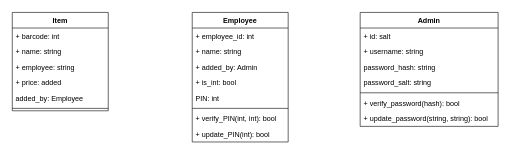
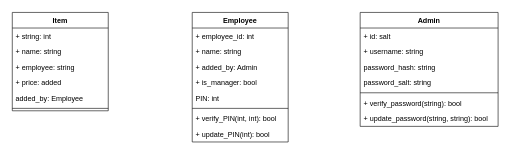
  <mxCell id="0" />
  <mxCell id="1" parent="0" />
  <mxCell id="2" value="Admin" style="swimlane;fontStyle=1;align=center;verticalAlign=top;childLayout=stackLayout;horizontal=1;startSize=26;horizontalStack=0;resizeParent=1;resizeParentMax=0;resizeLast=0;collapsible=1;marginBottom=0;" vertex="1" parent="1"><mxGeometry x="600" y="20" width="230" height="190" as="geometry" /></mxCell>
  <mxCell id="3" value="+ id: salt" style="text;strokeColor=none;fillColor=none;align=left;verticalAlign=top;spacingLeft=4;spacingRight=4;overflow=hidden;rotatable=0;points=[[0,0.5],[1,0.5]];portConstraint=eastwest;" vertex="1" parent="2"><mxGeometry y="26" width="230" height="26" as="geometry" /></mxCell>
  <mxCell id="4" value="+ username: string" style="text;strokeColor=none;fillColor=none;align=left;verticalAlign=top;spacingLeft=4;spacingRight=4;overflow=hidden;rotatable=0;points=[[0,0.5],[1,0.5]];portConstraint=eastwest;" vertex="1" parent="2"><mxGeometry y="52" width="230" height="26" as="geometry" /></mxCell>
  <mxCell id="5" value="password_hash: string" style="text;strokeColor=none;fillColor=none;align=left;verticalAlign=top;spacingLeft=4;spacingRight=4;overflow=hidden;rotatable=0;points=[[0,0.5],[1,0.5]];portConstraint=eastwest;" vertex="1" parent="2"><mxGeometry y="78" width="230" height="26" as="geometry" /></mxCell>
  <mxCell id="6" value="password_salt: string" style="text;strokeColor=none;fillColor=none;align=left;verticalAlign=top;spacingLeft=4;spacingRight=4;overflow=hidden;rotatable=0;points=[[0,0.5],[1,0.5]];portConstraint=eastwest;" vertex="1" parent="2"><mxGeometry y="104" width="230" height="26" as="geometry" /></mxCell>
  <mxCell id="7" value="" style="line;strokeWidth=1;fillColor=none;align=left;verticalAlign=middle;spacingTop=-1;spacingLeft=3;spacingRight=3;rotatable=0;labelPosition=right;points=[];portConstraint=eastwest;" vertex="1" parent="2"><mxGeometry y="130" width="230" height="8" as="geometry" /></mxCell>
- <mxCell id="8" value="+ verify_password(hash): bool" style="text;strokeColor=none;fillColor=none;align=left;verticalAlign=top;spacingLeft=4;spacingRight=4;overflow=hidden;rotatable=0;points=[[0,0.5],[1,0.5]];portConstraint=eastwest;" vertex="1" parent="2"><mxGeometry y="138" width="230" height="26" as="geometry" /></mxCell>
+ <mxCell id="8" value="+ verify_password(string): bool" style="text;strokeColor=none;fillColor=none;align=left;verticalAlign=top;spacingLeft=4;spacingRight=4;overflow=hidden;rotatable=0;points=[[0,0.5],[1,0.5]];portConstraint=eastwest;" vertex="1" parent="2"><mxGeometry y="138" width="230" height="26" as="geometry" /></mxCell>
  <mxCell id="9" value="+ update_password(string, string): bool" style="text;strokeColor=none;fillColor=none;align=left;verticalAlign=top;spacingLeft=4;spacingRight=4;overflow=hidden;rotatable=0;points=[[0,0.5],[1,0.5]];portConstraint=eastwest;" vertex="1" parent="2"><mxGeometry y="164" width="230" height="26" as="geometry" /></mxCell>
  <mxCell id="10" value="Item" style="swimlane;fontStyle=1;align=center;verticalAlign=top;childLayout=stackLayout;horizontal=1;startSize=26;horizontalStack=0;resizeParent=1;resizeParentMax=0;resizeLast=0;collapsible=1;marginBottom=0;" vertex="1" parent="1"><mxGeometry x="20" y="20" width="160" height="164" as="geometry" /></mxCell>
- <mxCell id="11" value="+ barcode: int" style="text;strokeColor=none;fillColor=none;align=left;verticalAlign=top;spacingLeft=4;spacingRight=4;overflow=hidden;rotatable=0;points=[[0,0.5],[1,0.5]];portConstraint=eastwest;" vertex="1" parent="10"><mxGeometry y="26" width="160" height="26" as="geometry" /></mxCell>
+ <mxCell id="11" value="+ string: int" style="text;strokeColor=none;fillColor=none;align=left;verticalAlign=top;spacingLeft=4;spacingRight=4;overflow=hidden;rotatable=0;points=[[0,0.5],[1,0.5]];portConstraint=eastwest;" vertex="1" parent="10"><mxGeometry y="26" width="160" height="26" as="geometry" /></mxCell>
  <mxCell id="12" value="+ name: string" style="text;strokeColor=none;fillColor=none;align=left;verticalAlign=top;spacingLeft=4;spacingRight=4;overflow=hidden;rotatable=0;points=[[0,0.5],[1,0.5]];portConstraint=eastwest;" vertex="1" parent="10"><mxGeometry y="52" width="160" height="26" as="geometry" /></mxCell>
  <mxCell id="13" value="+ employee: string" style="text;strokeColor=none;fillColor=none;align=left;verticalAlign=top;spacingLeft=4;spacingRight=4;overflow=hidden;rotatable=0;points=[[0,0.5],[1,0.5]];portConstraint=eastwest;" vertex="1" parent="10"><mxGeometry y="78" width="160" height="26" as="geometry" /></mxCell>
  <mxCell id="14" value="+ price: added" style="text;strokeColor=none;fillColor=none;align=left;verticalAlign=top;spacingLeft=4;spacingRight=4;overflow=hidden;rotatable=0;points=[[0,0.5],[1,0.5]];portConstraint=eastwest;" vertex="1" parent="10"><mxGeometry y="104" width="160" height="26" as="geometry" /></mxCell>
  <mxCell id="15" value="added_by: Employee" style="text;strokeColor=none;fillColor=none;align=left;verticalAlign=top;spacingLeft=4;spacingRight=4;overflow=hidden;rotatable=0;points=[[0,0.5],[1,0.5]];portConstraint=eastwest;" vertex="1" parent="10"><mxGeometry y="130" width="160" height="26" as="geometry" /></mxCell>
  <mxCell id="16" value="" style="line;strokeWidth=1;fillColor=none;align=left;verticalAlign=middle;spacingTop=-1;spacingLeft=3;spacingRight=3;rotatable=0;labelPosition=right;points=[];portConstraint=eastwest;" vertex="1" parent="10"><mxGeometry y="156" width="160" height="8" as="geometry" /></mxCell>
  <mxCell id="17" value="Employee" style="swimlane;fontStyle=1;align=center;verticalAlign=top;childLayout=stackLayout;horizontal=1;startSize=26;horizontalStack=0;resizeParent=1;resizeParentMax=0;resizeLast=0;collapsible=1;marginBottom=0;" vertex="1" parent="1"><mxGeometry x="320" y="20" width="160" height="216" as="geometry" /></mxCell>
  <mxCell id="18" value="+ employee_id: int" style="text;strokeColor=none;fillColor=none;align=left;verticalAlign=top;spacingLeft=4;spacingRight=4;overflow=hidden;rotatable=0;points=[[0,0.5],[1,0.5]];portConstraint=eastwest;" vertex="1" parent="17"><mxGeometry y="26" width="160" height="26" as="geometry" /></mxCell>
  <mxCell id="19" value="+ name: string" style="text;strokeColor=none;fillColor=none;align=left;verticalAlign=top;spacingLeft=4;spacingRight=4;overflow=hidden;rotatable=0;points=[[0,0.5],[1,0.5]];portConstraint=eastwest;" vertex="1" parent="17"><mxGeometry y="52" width="160" height="26" as="geometry" /></mxCell>
  <mxCell id="20" value="+ added_by: Admin" style="text;strokeColor=none;fillColor=none;align=left;verticalAlign=top;spacingLeft=4;spacingRight=4;overflow=hidden;rotatable=0;points=[[0,0.5],[1,0.5]];portConstraint=eastwest;" vertex="1" parent="17"><mxGeometry y="78" width="160" height="26" as="geometry" /></mxCell>
- <mxCell id="21" value="+ is_int: bool" style="text;strokeColor=none;fillColor=none;align=left;verticalAlign=top;spacingLeft=4;spacingRight=4;overflow=hidden;rotatable=0;points=[[0,0.5],[1,0.5]];portConstraint=eastwest;" vertex="1" parent="17"><mxGeometry y="104" width="160" height="26" as="geometry" /></mxCell>
+ <mxCell id="21" value="+ is_manager: bool" style="text;strokeColor=none;fillColor=none;align=left;verticalAlign=top;spacingLeft=4;spacingRight=4;overflow=hidden;rotatable=0;points=[[0,0.5],[1,0.5]];portConstraint=eastwest;" vertex="1" parent="17"><mxGeometry y="104" width="160" height="26" as="geometry" /></mxCell>
  <mxCell id="22" value="PIN: int" style="text;strokeColor=none;fillColor=none;align=left;verticalAlign=top;spacingLeft=4;spacingRight=4;overflow=hidden;rotatable=0;points=[[0,0.5],[1,0.5]];portConstraint=eastwest;" vertex="1" parent="17"><mxGeometry y="130" width="160" height="26" as="geometry" /></mxCell>
  <mxCell id="23" value="" style="line;strokeWidth=1;fillColor=none;align=left;verticalAlign=middle;spacingTop=-1;spacingLeft=3;spacingRight=3;rotatable=0;labelPosition=right;points=[];portConstraint=eastwest;" vertex="1" parent="17"><mxGeometry y="156" width="160" height="8" as="geometry" /></mxCell>
  <mxCell id="24" value="+ verify_PIN(int, int): bool" style="text;strokeColor=none;fillColor=none;align=left;verticalAlign=top;spacingLeft=4;spacingRight=4;overflow=hidden;rotatable=0;points=[[0,0.5],[1,0.5]];portConstraint=eastwest;" vertex="1" parent="17"><mxGeometry y="164" width="160" height="26" as="geometry" /></mxCell>
  <mxCell id="25" value="+ update_PIN(int): bool" style="text;strokeColor=none;fillColor=none;align=left;verticalAlign=top;spacingLeft=4;spacingRight=4;overflow=hidden;rotatable=0;points=[[0,0.5],[1,0.5]];portConstraint=eastwest;" vertex="1" parent="17"><mxGeometry y="190" width="160" height="26" as="geometry" /></mxCell>
